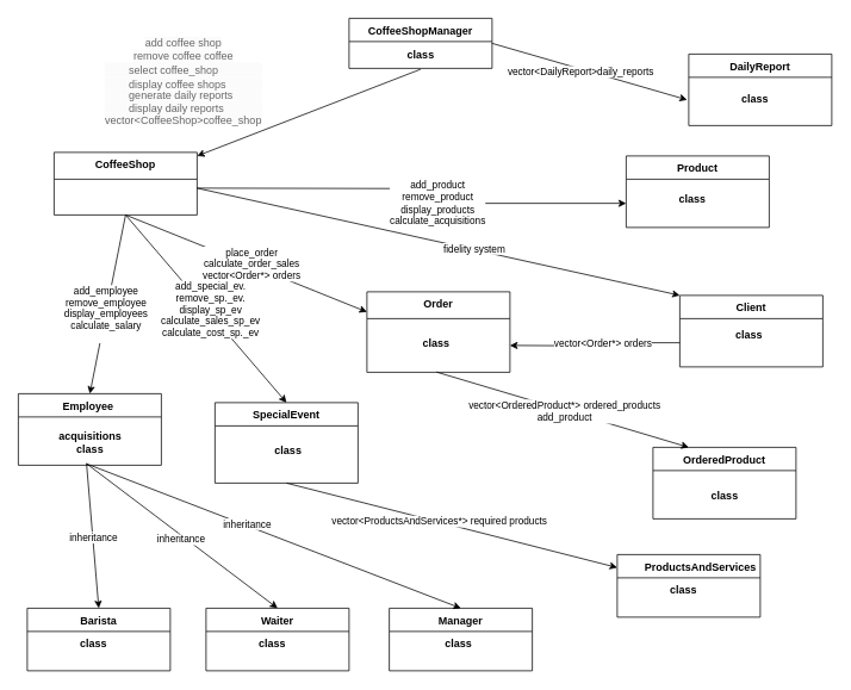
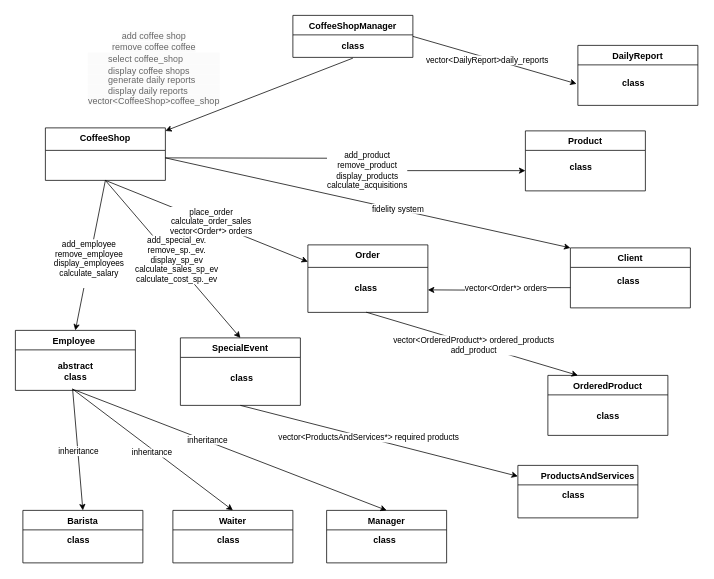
  <mxCell id="0" />
  <mxCell id="1" parent="0" />
  <mxCell id="2" value="CoffeeShop&lt;div&gt;&lt;br&gt;&lt;/div&gt;" style="swimlane;fontStyle=1;align=center;verticalAlign=top;childLayout=stackLayout;horizontal=1;startSize=30;horizontalStack=0;resizeParent=1;resizeParentMax=0;resizeLast=0;collapsible=1;marginBottom=0;whiteSpace=wrap;html=1;" vertex="1" parent="1"><mxGeometry x="60" y="170" width="160" height="70" as="geometry" /></mxCell>
  <mxCell id="3" value="Waiter" style="swimlane;fontStyle=1;align=center;verticalAlign=top;childLayout=stackLayout;horizontal=1;startSize=26;horizontalStack=0;resizeParent=1;resizeParentMax=0;resizeLast=0;collapsible=1;marginBottom=0;whiteSpace=wrap;html=1;" vertex="1" parent="1"><mxGeometry x="230" y="680" width="160" height="70" as="geometry" /></mxCell>
  <mxCell id="4" value="&lt;span style=&quot;white-space: pre;&quot;&gt;&#09;&lt;/span&gt;&lt;span style=&quot;white-space: pre;&quot;&gt;&#09;&lt;/span&gt;&lt;b&gt;class&lt;/b&gt;" style="text;strokeColor=none;fillColor=none;align=left;verticalAlign=top;spacingLeft=4;spacingRight=4;overflow=hidden;rotatable=0;points=[[0,0.5],[1,0.5]];portConstraint=eastwest;whiteSpace=wrap;html=1;" vertex="1" parent="3"><mxGeometry y="26" width="160" height="44" as="geometry" /></mxCell>
  <mxCell id="5" value="SpecialEvent&lt;div&gt;&lt;br&gt;&lt;/div&gt;" style="swimlane;fontStyle=1;align=center;verticalAlign=top;childLayout=stackLayout;horizontal=1;startSize=26;horizontalStack=0;resizeParent=1;resizeParentMax=0;resizeLast=0;collapsible=1;marginBottom=0;whiteSpace=wrap;html=1;" vertex="1" parent="1"><mxGeometry x="240" y="450" width="160" height="90" as="geometry" /></mxCell>
  <mxCell id="6" value="" style="endArrow=classic;html=1;rounded=0;" edge="1" parent="5" target="10"><mxGeometry width="50" height="50" relative="1" as="geometry"><mxPoint x="80" y="90" as="sourcePoint" /><mxPoint x="130" y="36" as="targetPoint" /></mxGeometry></mxCell>
  <mxCell id="7" value="vector&amp;lt;ProductsAndServices*&amp;gt; required products" style="edgeLabel;html=1;align=center;verticalAlign=middle;resizable=0;points=[];" vertex="1" connectable="0" parent="6"><mxGeometry x="-0.077" y="1" relative="1" as="geometry"><mxPoint as="offset" /></mxGeometry></mxCell>
  <mxCell id="8" value="Order" style="swimlane;fontStyle=1;align=center;verticalAlign=top;childLayout=stackLayout;horizontal=1;startSize=30;horizontalStack=0;resizeParent=1;resizeParentMax=0;resizeLast=0;collapsible=1;marginBottom=0;whiteSpace=wrap;html=1;" vertex="1" parent="1"><mxGeometry x="410" y="326" width="160" height="90" as="geometry" /></mxCell>
  <mxCell id="9" value="&lt;b style=&quot;line-height: 42px;&quot;&gt;&lt;span style=&quot;white-space: pre;&quot;&gt;&#09;&lt;/span&gt;&lt;span style=&quot;white-space: pre;&quot;&gt;&#09;&lt;/span&gt;&amp;nbsp;class&lt;/b&gt;" style="text;strokeColor=none;fillColor=none;align=left;verticalAlign=top;spacingLeft=4;spacingRight=4;overflow=hidden;rotatable=0;points=[[0,0.5],[1,0.5]];portConstraint=eastwest;whiteSpace=wrap;html=1;" vertex="1" parent="8"><mxGeometry y="30" width="160" height="60" as="geometry" /></mxCell>
  <mxCell id="10" value="&lt;span style=&quot;white-space: pre;&quot;&gt;&#09;&lt;/span&gt;ProductsAndServices" style="swimlane;fontStyle=1;align=center;verticalAlign=top;childLayout=stackLayout;horizontal=1;startSize=26;horizontalStack=0;resizeParent=1;resizeParentMax=0;resizeLast=0;collapsible=1;marginBottom=0;whiteSpace=wrap;html=1;" vertex="1" parent="1"><mxGeometry x="690" y="620" width="160" height="70" as="geometry" /></mxCell>
  <mxCell id="11" value="&lt;span style=&quot;white-space: pre;&quot;&gt;&#09;&lt;/span&gt;&lt;span style=&quot;white-space: pre;&quot;&gt;&#09;&lt;/span&gt;&lt;b&gt;class&lt;/b&gt;" style="text;strokeColor=none;fillColor=none;align=left;verticalAlign=top;spacingLeft=4;spacingRight=4;overflow=hidden;rotatable=0;points=[[0,0.5],[1,0.5]];portConstraint=eastwest;whiteSpace=wrap;html=1;" vertex="1" parent="10"><mxGeometry y="26" width="160" height="44" as="geometry" /></mxCell>
  <mxCell id="12" value="Manager" style="swimlane;fontStyle=1;align=center;verticalAlign=top;childLayout=stackLayout;horizontal=1;startSize=26;horizontalStack=0;resizeParent=1;resizeParentMax=0;resizeLast=0;collapsible=1;marginBottom=0;whiteSpace=wrap;html=1;" vertex="1" parent="1"><mxGeometry x="435" y="680" width="160" height="70" as="geometry" /></mxCell>
  <mxCell id="13" value="&lt;blockquote style=&quot;margin: 0 0 0 40px; border: none; padding: 0px;&quot;&gt;&lt;b&gt;&amp;nbsp; &amp;nbsp; &amp;nbsp;class&lt;/b&gt;&lt;/blockquote&gt;" style="text;strokeColor=none;fillColor=none;align=left;verticalAlign=top;spacingLeft=4;spacingRight=4;overflow=hidden;rotatable=0;points=[[0,0.5],[1,0.5]];portConstraint=eastwest;whiteSpace=wrap;html=1;" vertex="1" parent="12"><mxGeometry y="26" width="160" height="44" as="geometry" /></mxCell>
  <mxCell id="14" value="Client" style="swimlane;fontStyle=1;align=center;verticalAlign=top;childLayout=stackLayout;horizontal=1;startSize=26;horizontalStack=0;resizeParent=1;resizeParentMax=0;resizeLast=0;collapsible=1;marginBottom=0;whiteSpace=wrap;html=1;" vertex="1" parent="1"><mxGeometry x="760" y="330" width="160" height="80" as="geometry" /></mxCell>
  <mxCell id="15" value="&lt;b style=&quot;line-height: 200%;&quot;&gt;&lt;span style=&quot;white-space: pre;&quot;&gt;&#09;&lt;/span&gt;&lt;span style=&quot;white-space: pre;&quot;&gt;&#09;&lt;/span&gt;&amp;nbsp;class&lt;/b&gt;" style="text;strokeColor=none;fillColor=none;align=left;verticalAlign=top;spacingLeft=4;spacingRight=4;overflow=hidden;rotatable=0;points=[[0,0.5],[1,0.5]];portConstraint=eastwest;whiteSpace=wrap;html=1;" vertex="1" parent="14"><mxGeometry y="26" width="160" height="54" as="geometry" /></mxCell>
  <mxCell id="16" value="DailyReport" style="swimlane;fontStyle=1;align=center;verticalAlign=top;childLayout=stackLayout;horizontal=1;startSize=26;horizontalStack=0;resizeParent=1;resizeParentMax=0;resizeLast=0;collapsible=1;marginBottom=0;whiteSpace=wrap;html=1;" vertex="1" parent="1"><mxGeometry x="770" y="60" width="160" height="80" as="geometry" /></mxCell>
  <mxCell id="17" value="&lt;b style=&quot;line-height: 310%;&quot;&gt;&lt;span style=&quot;white-space: pre;&quot;&gt;&#09;&lt;/span&gt;&lt;span style=&quot;white-space: pre;&quot;&gt;&#09;&lt;/span&gt;class&lt;/b&gt;" style="text;strokeColor=none;fillColor=none;align=left;verticalAlign=top;spacingLeft=4;spacingRight=4;overflow=hidden;rotatable=0;points=[[0,0.5],[1,0.5]];portConstraint=eastwest;whiteSpace=wrap;html=1;" vertex="1" parent="16"><mxGeometry y="26" width="160" height="54" as="geometry" /></mxCell>
  <mxCell id="18" value="Employee&amp;nbsp;" style="swimlane;fontStyle=1;align=center;verticalAlign=top;childLayout=stackLayout;horizontal=1;startSize=26;horizontalStack=0;resizeParent=1;resizeParentMax=0;resizeLast=0;collapsible=1;marginBottom=0;whiteSpace=wrap;html=1;" vertex="1" parent="1"><mxGeometry x="20" y="440" width="160" height="80" as="geometry" /></mxCell>
  <mxCell id="19" value="CoffeeShopManager" style="swimlane;fontStyle=1;align=center;verticalAlign=top;childLayout=stackLayout;horizontal=1;startSize=26;horizontalStack=0;resizeParent=1;resizeParentMax=0;resizeLast=0;collapsible=1;marginBottom=0;whiteSpace=wrap;html=1;" vertex="1" parent="1"><mxGeometry x="390" y="20" width="160" height="56" as="geometry" /></mxCell>
  <mxCell id="20" value="&lt;b&gt;class&lt;/b&gt;" style="text;html=1;align=center;verticalAlign=middle;resizable=0;points=[];autosize=1;strokeColor=none;fillColor=none;" vertex="1" parent="19"><mxGeometry y="26" width="160" height="30" as="geometry" /></mxCell>
  <mxCell id="21" value="Product" style="swimlane;fontStyle=1;align=center;verticalAlign=top;childLayout=stackLayout;horizontal=1;startSize=26;horizontalStack=0;resizeParent=1;resizeParentMax=0;resizeLast=0;collapsible=1;marginBottom=0;whiteSpace=wrap;html=1;" vertex="1" parent="1"><mxGeometry x="700" y="174" width="160" height="80" as="geometry" /></mxCell>
  <mxCell id="22" value="&lt;b style=&quot;line-height: 280%;&quot;&gt;&lt;span style=&quot;white-space: pre;&quot;&gt;&#09;&lt;/span&gt;&lt;span style=&quot;white-space: pre;&quot;&gt;&#09;&lt;/span&gt;class&lt;/b&gt;&lt;div&gt;&lt;/div&gt;&lt;div&gt;&lt;b&gt;&lt;br&gt;&lt;/b&gt;&lt;/div&gt;" style="text;strokeColor=none;fillColor=none;align=left;verticalAlign=top;spacingLeft=4;spacingRight=4;overflow=hidden;rotatable=0;points=[[0,0.5],[1,0.5]];portConstraint=eastwest;whiteSpace=wrap;html=1;" vertex="1" parent="21"><mxGeometry y="26" width="160" height="54" as="geometry" /></mxCell>
  <mxCell id="23" value="Barista" style="swimlane;fontStyle=1;align=center;verticalAlign=top;childLayout=stackLayout;horizontal=1;startSize=26;horizontalStack=0;resizeParent=1;resizeParentMax=0;resizeLast=0;collapsible=1;marginBottom=0;whiteSpace=wrap;html=1;" vertex="1" parent="1"><mxGeometry x="30" y="680" width="160" height="70" as="geometry" /></mxCell>
  <mxCell id="24" value="&lt;b&gt;&lt;span style=&quot;white-space: pre;&quot;&gt;&#09;&lt;/span&gt;&lt;span style=&quot;white-space: pre;&quot;&gt;&#09;&lt;/span&gt;class&lt;/b&gt;" style="text;strokeColor=none;fillColor=none;align=left;verticalAlign=top;spacingLeft=4;spacingRight=4;overflow=hidden;rotatable=0;points=[[0,0.5],[1,0.5]];portConstraint=eastwest;whiteSpace=wrap;html=1;" vertex="1" parent="23"><mxGeometry y="26" width="160" height="44" as="geometry" /></mxCell>
  <mxCell id="25" value="OrderedProduct" style="swimlane;fontStyle=1;align=center;verticalAlign=top;childLayout=stackLayout;horizontal=1;startSize=26;horizontalStack=0;resizeParent=1;resizeParentMax=0;resizeLast=0;collapsible=1;marginBottom=0;whiteSpace=wrap;html=1;" vertex="1" parent="1"><mxGeometry x="730" y="500" width="160" height="80" as="geometry" /></mxCell>
  <mxCell id="26" value="" style="edgeStyle=orthogonalEdgeStyle;rounded=0;orthogonalLoop=1;jettySize=auto;html=1;entryX=0;entryY=0.5;entryDx=0;entryDy=0;" edge="1" parent="1" target="22"><mxGeometry relative="1" as="geometry"><mxPoint x="220" y="210" as="sourcePoint" /></mxGeometry></mxCell>
  <mxCell id="27" value="add_product&lt;div&gt;remove_product&lt;/div&gt;&lt;div&gt;display_products&lt;/div&gt;&lt;div&gt;calculate_acquisitions&lt;/div&gt;" style="edgeLabel;html=1;align=center;verticalAlign=middle;resizable=0;points=[];" vertex="1" connectable="0" parent="26"><mxGeometry x="0.148" y="1" relative="1" as="geometry"><mxPoint as="offset" /></mxGeometry></mxCell>
  <mxCell id="28" value="" style="endArrow=classic;html=1;rounded=0;entryX=0.5;entryY=0;entryDx=0;entryDy=0;" edge="1" parent="1" target="5"><mxGeometry width="50" height="50" relative="1" as="geometry"><mxPoint x="140" y="240" as="sourcePoint" /><mxPoint x="220" y="350" as="targetPoint" /></mxGeometry></mxCell>
  <mxCell id="29" value="add_special_ev.&lt;div&gt;remove_sp._ev.&lt;/div&gt;&lt;div&gt;display_sp_ev&lt;/div&gt;&lt;div&gt;calculate_sales_sp_ev&lt;/div&gt;&lt;div&gt;calculate_cost_sp._ev&lt;/div&gt;" style="edgeLabel;html=1;align=center;verticalAlign=middle;resizable=0;points=[];" vertex="1" connectable="0" parent="28"><mxGeometry x="0.021" y="3" relative="1" as="geometry"><mxPoint as="offset" /></mxGeometry></mxCell>
  <mxCell id="30" value="" style="endArrow=classic;html=1;rounded=0;entryX=0.5;entryY=0;entryDx=0;entryDy=0;" edge="1" parent="1" target="18"><mxGeometry width="50" height="50" relative="1" as="geometry"><mxPoint x="140" y="240" as="sourcePoint" /><mxPoint x="400" y="300" as="targetPoint" /></mxGeometry></mxCell>
  <mxCell id="31" value="add_employee&lt;div&gt;remove_employee&lt;/div&gt;&lt;div&gt;display_employees&lt;/div&gt;&lt;div&gt;calculate_salary&lt;/div&gt;&lt;div&gt;&lt;br&gt;&lt;/div&gt;" style="edgeLabel;html=1;align=center;verticalAlign=middle;resizable=0;points=[];" vertex="1" connectable="0" parent="30"><mxGeometry x="0.106" relative="1" as="geometry"><mxPoint as="offset" /></mxGeometry></mxCell>
  <mxCell id="32" value="" style="endArrow=classic;html=1;rounded=0;entryX=0;entryY=0.25;entryDx=0;entryDy=0;" edge="1" parent="1" target="8"><mxGeometry width="50" height="50" relative="1" as="geometry"><mxPoint x="140" y="240" as="sourcePoint" /><mxPoint x="580" y="280" as="targetPoint" /></mxGeometry></mxCell>
  <mxCell id="33" value="place_order&lt;div&gt;calculate_order_sales&lt;/div&gt;&lt;div&gt;vector&amp;lt;Order*&amp;gt; orders&lt;/div&gt;" style="edgeLabel;html=1;align=center;verticalAlign=middle;resizable=0;points=[];" vertex="1" connectable="0" parent="32"><mxGeometry x="0.048" y="2" relative="1" as="geometry"><mxPoint x="-1" as="offset" /></mxGeometry></mxCell>
  <mxCell id="34" value="" style="endArrow=classic;html=1;rounded=0;entryX=0;entryY=0;entryDx=0;entryDy=0;" edge="1" parent="1" target="14"><mxGeometry width="50" height="50" relative="1" as="geometry"><mxPoint x="220" y="210" as="sourcePoint" /><mxPoint x="540" y="270" as="targetPoint" /></mxGeometry></mxCell>
  <mxCell id="35" value="fidelity system" style="edgeLabel;html=1;align=center;verticalAlign=middle;resizable=0;points=[];" vertex="1" connectable="0" parent="34"><mxGeometry x="0.149" y="2" relative="1" as="geometry"><mxPoint x="-1" as="offset" /></mxGeometry></mxCell>
  <mxCell id="36" value="" style="endArrow=classic;html=1;rounded=0;entryX=0.5;entryY=0;entryDx=0;entryDy=0;exitX=0.477;exitY=1.014;exitDx=0;exitDy=0;exitPerimeter=0;" edge="1" parent="1" target="23"><mxGeometry width="50" height="50" relative="1" as="geometry"><mxPoint x="96.32" y="518.364" as="sourcePoint" /><mxPoint x="180" y="600" as="targetPoint" /></mxGeometry></mxCell>
  <mxCell id="37" value="inheritance" style="edgeLabel;html=1;align=center;verticalAlign=middle;resizable=0;points=[];" vertex="1" connectable="0" parent="36"><mxGeometry x="0.014" relative="1" as="geometry"><mxPoint as="offset" /></mxGeometry></mxCell>
  <mxCell id="38" value="" style="endArrow=classic;html=1;rounded=0;entryX=0.5;entryY=0;entryDx=0;entryDy=0;exitX=0.476;exitY=1.006;exitDx=0;exitDy=0;exitPerimeter=0;" edge="1" parent="1" target="3"><mxGeometry width="50" height="50" relative="1" as="geometry"><mxPoint x="96.16" y="518.156" as="sourcePoint" /><mxPoint x="200" y="590" as="targetPoint" /></mxGeometry></mxCell>
  <mxCell id="39" value="inheritance" style="edgeLabel;html=1;align=center;verticalAlign=middle;resizable=0;points=[];" vertex="1" connectable="0" parent="38"><mxGeometry x="0.004" y="-3" relative="1" as="geometry"><mxPoint as="offset" /></mxGeometry></mxCell>
  <mxCell id="40" value="" style="endArrow=classic;html=1;rounded=0;exitX=0.476;exitY=1.014;exitDx=0;exitDy=0;exitPerimeter=0;entryX=0.5;entryY=0;entryDx=0;entryDy=0;" edge="1" parent="1" target="12"><mxGeometry width="50" height="50" relative="1" as="geometry"><mxPoint x="96.16" y="518.364" as="sourcePoint" /><mxPoint x="400" y="660" as="targetPoint" /></mxGeometry></mxCell>
  <mxCell id="41" value="inheritance" style="edgeLabel;html=1;align=center;verticalAlign=middle;resizable=0;points=[];" vertex="1" connectable="0" parent="40"><mxGeometry x="-0.15" y="2" relative="1" as="geometry"><mxPoint as="offset" /></mxGeometry></mxCell>
  <mxCell id="42" value="" style="edgeStyle=orthogonalEdgeStyle;rounded=0;orthogonalLoop=1;jettySize=auto;html=1;entryX=1;entryY=-0.154;entryDx=0;entryDy=0;entryPerimeter=0;" edge="1" parent="1" source="15"><mxGeometry relative="1" as="geometry"><mxPoint x="570" y="385.996" as="targetPoint" /></mxGeometry></mxCell>
  <mxCell id="43" value="vector&amp;lt;Order*&amp;gt; orders" style="edgeLabel;html=1;align=center;verticalAlign=middle;resizable=0;points=[];" vertex="1" connectable="0" parent="42"><mxGeometry x="-0.098" relative="1" as="geometry"><mxPoint as="offset" /></mxGeometry></mxCell>
  <mxCell id="44" value="&lt;div&gt;&lt;span style=&quot;background-color: light-dark(rgb(251, 251, 251), rgb(21, 21, 21)); color: light-dark(rgb(102, 102, 102), rgb(149, 149, 149)); text-align: left;&quot;&gt;add coffee shop&lt;/span&gt;&lt;/div&gt;&lt;div&gt;&lt;span style=&quot;background-color: light-dark(rgb(251, 251, 251), rgb(21, 21, 21)); color: light-dark(rgb(102, 102, 102), rgb(149, 149, 149)); text-align: left;&quot;&gt;remove coffee coffee&lt;/span&gt;&lt;/div&gt;&lt;div style=&quot;color: rgb(102, 102, 102); font-size: 17px; text-align: left; background-color: rgb(251, 251, 251); line-height: 13.6px;&quot;&gt;&lt;font style=&quot;font-size: 12px; line-height: 9.6px;&quot;&gt;&lt;span style=&quot;white-space: pre;&quot;&gt;&#09;&lt;/span&gt;select coffee_sho&lt;/font&gt;&lt;span style=&quot;font-size: 12px; background-color: light-dark(rgb(251, 251, 251), rgb(21, 21, 21)); color: light-dark(rgb(102, 102, 102), rgb(149, 149, 149));&quot;&gt;p&lt;/span&gt;&lt;/div&gt;&lt;div style=&quot;color: rgb(102, 102, 102); font-size: 17px; text-align: left; background-color: rgb(251, 251, 251); line-height: 13.6px;&quot;&gt;&lt;font style=&quot;font-size: 12px; line-height: 9.6px;&quot;&gt;&lt;span style=&quot;white-space: pre;&quot;&gt;&#09;&lt;/span&gt;display coffee shops&lt;/font&gt;&lt;/div&gt;&lt;div style=&quot;color: rgb(102, 102, 102); font-size: 17px; text-align: left; background-color: rgb(251, 251, 251); line-height: 13.6px;&quot;&gt;&lt;font style=&quot;font-size: 12px; line-height: 9.6px;&quot;&gt;&lt;span style=&quot;white-space: pre;&quot;&gt;&#09;&lt;/span&gt;generate daily reports&lt;/font&gt;&lt;/div&gt;&lt;div style=&quot;color: rgb(102, 102, 102); font-size: 17px; text-align: left; background-color: rgb(251, 251, 251); line-height: 13.6px;&quot;&gt;&lt;font style=&quot;font-size: 12px; line-height: 9.6px;&quot;&gt;&lt;span style=&quot;white-space: pre;&quot;&gt;&#09;&lt;/span&gt;display daily reports&lt;/font&gt;&lt;/div&gt;&lt;div style=&quot;color: rgb(102, 102, 102); font-size: 17px; text-align: left; background-color: rgb(251, 251, 251); line-height: 13.6px;&quot;&gt;&lt;font style=&quot;font-size: 12px; line-height: 9.6px;&quot;&gt;vector&amp;lt;CoffeeShop&amp;gt;coffee_shop&lt;/font&gt;&lt;/div&gt;" style="rounded=0;whiteSpace=wrap;html=1;strokeColor=#FFFFFF;" vertex="1" parent="1"><mxGeometry x="110" y="30" width="190" height="120" as="geometry" /></mxCell>
  <mxCell id="45" value="" style="endArrow=classic;html=1;rounded=0;" edge="1" parent="1"><mxGeometry width="50" height="50" relative="1" as="geometry"><mxPoint x="470" y="77" as="sourcePoint" /><mxPoint x="220" y="174" as="targetPoint" /></mxGeometry></mxCell>
  <mxCell id="46" value="" style="endArrow=classic;html=1;rounded=0;exitX=0.486;exitY=0.991;exitDx=0;exitDy=0;exitPerimeter=0;entryX=0.25;entryY=0;entryDx=0;entryDy=0;" edge="1" parent="1" target="25"><mxGeometry width="50" height="50" relative="1" as="geometry"><mxPoint x="487.76" y="415.766" as="sourcePoint" /><mxPoint x="600" y="426" as="targetPoint" /></mxGeometry></mxCell>
  <mxCell id="47" value="vector&amp;lt;OrderedProduct*&amp;gt; ordered_products&lt;div&gt;add_product&lt;/div&gt;" style="edgeLabel;html=1;align=center;verticalAlign=middle;resizable=0;points=[];" vertex="1" connectable="0" parent="46"><mxGeometry x="0.011" relative="1" as="geometry"><mxPoint y="1" as="offset" /></mxGeometry></mxCell>
  <mxCell id="48" value="" style="endArrow=classic;html=1;rounded=0;entryX=-0.011;entryY=0.97;entryDx=0;entryDy=0;entryPerimeter=0;exitX=1;exitY=0.5;exitDx=0;exitDy=0;" edge="1" parent="1"><mxGeometry width="50" height="50" relative="1" as="geometry"><mxPoint x="550" y="48" as="sourcePoint" /><mxPoint x="768.24" y="111.22" as="targetPoint" /></mxGeometry></mxCell>
  <mxCell id="49" value="vector&amp;lt;DailyReport&amp;gt;daily_reports" style="edgeLabel;html=1;align=center;verticalAlign=middle;resizable=0;points=[];" vertex="1" connectable="0" parent="48"><mxGeometry x="-0.089" y="-3" relative="1" as="geometry"><mxPoint as="offset" /></mxGeometry></mxCell>
- <mxCell id="50" value="&lt;span style=&quot;font-weight: 700; text-wrap-mode: wrap;&quot;&gt;acquisitions class&lt;/span&gt;" style="text;html=1;align=center;verticalAlign=middle;resizable=0;points=[];autosize=1;strokeColor=none;fillColor=none;" vertex="1" parent="1"><mxGeometry x="20" y="480" width="160" height="30" as="geometry" /></mxCell>
+ <mxCell id="50" value="&lt;span style=&quot;font-weight: 700; text-wrap-mode: wrap;&quot;&gt;abstract class&lt;/span&gt;" style="text;html=1;align=center;verticalAlign=middle;resizable=0;points=[];autosize=1;strokeColor=none;fillColor=none;" vertex="1" parent="1"><mxGeometry x="20" y="480" width="160" height="30" as="geometry" /></mxCell>
  <mxCell id="51" value="&lt;b style=&quot;text-align: left; text-wrap-mode: wrap; line-height: 42px;&quot;&gt;&amp;nbsp;class&lt;/b&gt;" style="text;html=1;align=center;verticalAlign=middle;resizable=0;points=[];autosize=1;strokeColor=none;fillColor=none;" vertex="1" parent="1"><mxGeometry x="290" y="473" width="60" height="60" as="geometry" /></mxCell>
  <mxCell id="52" value="&lt;b style=&quot;text-align: left; text-wrap-mode: wrap; line-height: 24px;&quot;&gt;class&lt;/b&gt;" style="text;html=1;align=center;verticalAlign=middle;resizable=0;points=[];autosize=1;strokeColor=none;fillColor=none;" vertex="1" parent="1"><mxGeometry x="785" y="533" width="50" height="40" as="geometry" /></mxCell>
